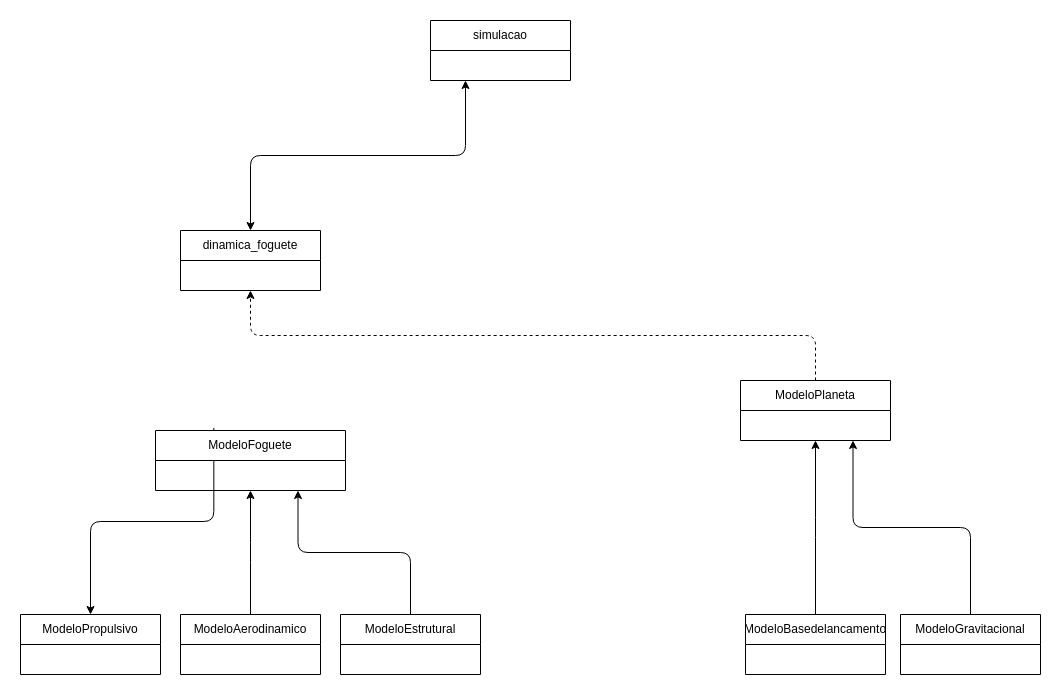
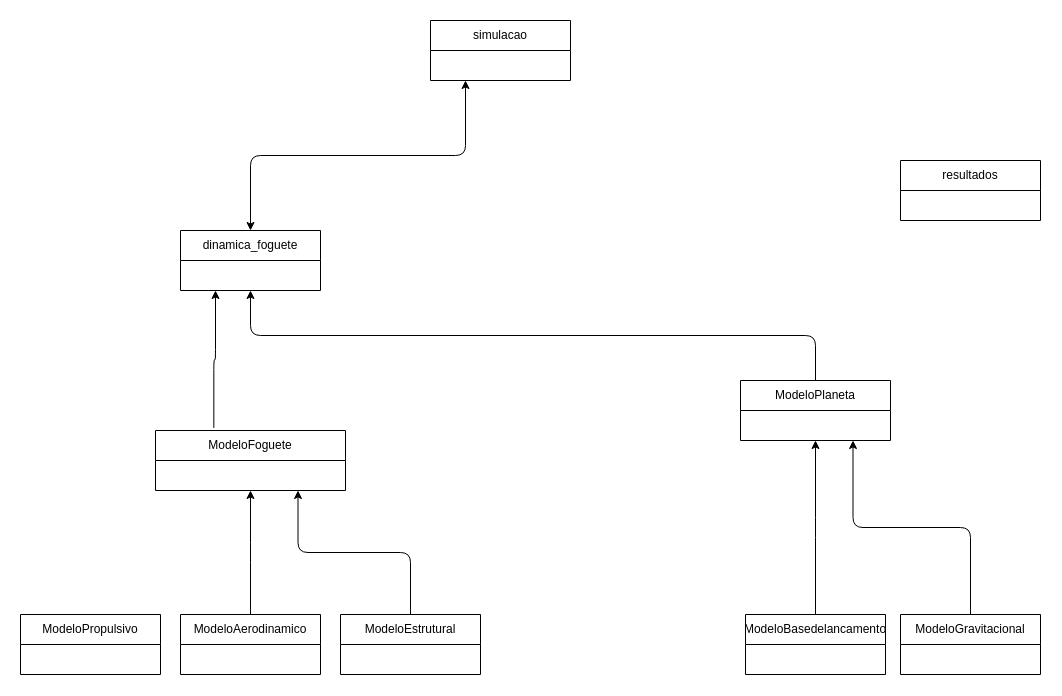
  <mxCell id="0" />
  <mxCell id="1" parent="0" />
  <mxCell id="2" value="ModeloPropulsivo" style="swimlane;fontStyle=0;childLayout=stackLayout;horizontal=1;startSize=30;horizontalStack=0;resizeParent=1;resizeParentMax=0;resizeLast=0;collapsible=1;marginBottom=0;whiteSpace=wrap;html=1;" vertex="1" parent="1"><mxGeometry x="20" y="614" width="140" height="60" as="geometry" /></mxCell>
  <mxCell id="3" style="edgeStyle=elbowEdgeStyle;html=1;exitX=0.5;exitY=0;exitDx=0;exitDy=0;entryX=0.75;entryY=1;entryDx=0;entryDy=0;elbow=vertical;" edge="1" parent="1" source="4" target="8"><mxGeometry relative="1" as="geometry"><mxPoint x="303.96" y="533.81" as="targetPoint" /></mxGeometry></mxCell>
  <mxCell id="4" value="ModeloEstrutural" style="swimlane;fontStyle=0;childLayout=stackLayout;horizontal=1;startSize=30;horizontalStack=0;resizeParent=1;resizeParentMax=0;resizeLast=0;collapsible=1;marginBottom=0;whiteSpace=wrap;html=1;" vertex="1" parent="1"><mxGeometry x="340" y="614" width="140" height="60" as="geometry" /></mxCell>
  <mxCell id="5" style="edgeStyle=elbowEdgeStyle;html=1;entryX=0.5;entryY=1;entryDx=0;entryDy=0;elbow=vertical;exitX=0.5;exitY=0;exitDx=0;exitDy=0;" edge="1" parent="1" source="6" target="8"><mxGeometry relative="1" as="geometry"><mxPoint x="250" y="600" as="sourcePoint" /><mxPoint x="230" y="510" as="targetPoint" /></mxGeometry></mxCell>
  <mxCell id="6" value="ModeloAerodinamico" style="swimlane;fontStyle=0;childLayout=stackLayout;horizontal=1;startSize=30;horizontalStack=0;resizeParent=1;resizeParentMax=0;resizeLast=0;collapsible=1;marginBottom=0;whiteSpace=wrap;html=1;" vertex="1" parent="1"><mxGeometry x="180" y="614" width="140" height="60" as="geometry" /></mxCell>
- <mxCell id="7" style="edgeStyle=elbowEdgeStyle;html=1;exitX=0.307;exitY=-0.043;exitDx=0;exitDy=0;exitPerimeter=0;elbow=vertical;" edge="1" parent="1" source="8" target="2"><mxGeometry relative="1" as="geometry" /></mxCell>
+ <mxCell id="7" style="edgeStyle=elbowEdgeStyle;html=1;exitX=0.307;exitY=-0.043;exitDx=0;exitDy=0;entryX=0.25;entryY=1;entryDx=0;entryDy=0;exitPerimeter=0;elbow=vertical;" edge="1" parent="1" source="8" target="14"><mxGeometry relative="1" as="geometry" /></mxCell>
  <mxCell id="8" value="ModeloFoguete" style="swimlane;fontStyle=0;childLayout=stackLayout;horizontal=1;startSize=30;horizontalStack=0;resizeParent=1;resizeParentMax=0;resizeLast=0;collapsible=1;marginBottom=0;whiteSpace=wrap;html=1;" vertex="1" parent="1"><mxGeometry x="155" y="430" width="190" height="60" as="geometry" /></mxCell>
  <mxCell id="9" style="edgeStyle=elbowEdgeStyle;html=1;exitX=0.5;exitY=0;exitDx=0;exitDy=0;entryX=0.75;entryY=1;entryDx=0;entryDy=0;elbow=vertical;" edge="1" parent="1" source="10" target="18"><mxGeometry relative="1" as="geometry" /></mxCell>
  <mxCell id="10" value="ModeloGravitacional" style="swimlane;fontStyle=0;childLayout=stackLayout;horizontal=1;startSize=30;horizontalStack=0;resizeParent=1;resizeParentMax=0;resizeLast=0;collapsible=1;marginBottom=0;whiteSpace=wrap;html=1;" vertex="1" parent="1"><mxGeometry x="900" y="614" width="140" height="60" as="geometry" /></mxCell>
  <mxCell id="11" style="edgeStyle=elbowEdgeStyle;html=1;exitX=0.5;exitY=0;exitDx=0;exitDy=0;entryX=0.5;entryY=1;entryDx=0;entryDy=0;elbow=vertical;" edge="1" parent="1" source="12" target="18"><mxGeometry relative="1" as="geometry"><mxPoint x="809" y="470" as="targetPoint" /></mxGeometry></mxCell>
  <mxCell id="12" value="ModeloBasedelancamento" style="swimlane;fontStyle=0;childLayout=stackLayout;horizontal=1;startSize=30;horizontalStack=0;resizeParent=1;resizeParentMax=0;resizeLast=0;collapsible=1;marginBottom=0;whiteSpace=wrap;html=1;" vertex="1" parent="1"><mxGeometry x="745" y="614" width="140" height="60" as="geometry" /></mxCell>
  <mxCell id="13" style="edgeStyle=elbowEdgeStyle;elbow=vertical;html=1;exitX=0.5;exitY=0;exitDx=0;exitDy=0;entryX=0.25;entryY=1;entryDx=0;entryDy=0;startArrow=classic;startFill=1;" edge="1" parent="1" source="14" target="15"><mxGeometry relative="1" as="geometry" /></mxCell>
  <mxCell id="14" value="dinamica_foguete" style="swimlane;fontStyle=0;childLayout=stackLayout;horizontal=1;startSize=30;horizontalStack=0;resizeParent=1;resizeParentMax=0;resizeLast=0;collapsible=1;marginBottom=0;whiteSpace=wrap;html=1;" vertex="1" parent="1"><mxGeometry x="180" y="230" width="140" height="60" as="geometry" /></mxCell>
  <mxCell id="15" value="simulacao" style="swimlane;fontStyle=0;childLayout=stackLayout;horizontal=1;startSize=30;horizontalStack=0;resizeParent=1;resizeParentMax=0;resizeLast=0;collapsible=1;marginBottom=0;whiteSpace=wrap;html=1;" vertex="1" parent="1"><mxGeometry x="430" y="20" width="140" height="60" as="geometry" /></mxCell>
- <mxCell id="17" style="edgeStyle=elbowEdgeStyle;html=1;exitX=0.5;exitY=0;exitDx=0;exitDy=0;elbow=vertical;dashed=1;" edge="1" parent="1" source="18" target="14"><mxGeometry relative="1" as="geometry"><mxPoint x="295.36" y="297.59" as="targetPoint" /></mxGeometry></mxCell>
+ <mxCell id="16" value="resultados" style="swimlane;fontStyle=0;childLayout=stackLayout;horizontal=1;startSize=30;horizontalStack=0;resizeParent=1;resizeParentMax=0;resizeLast=0;collapsible=1;marginBottom=0;whiteSpace=wrap;html=1;" vertex="1" parent="1"><mxGeometry x="900" y="160" width="140" height="60" as="geometry" /></mxCell>
+ <mxCell id="17" style="edgeStyle=elbowEdgeStyle;html=1;exitX=0.5;exitY=0;exitDx=0;exitDy=0;elbow=vertical;" edge="1" parent="1" source="18" target="14"><mxGeometry relative="1" as="geometry"><mxPoint x="295.36" y="297.59" as="targetPoint" /></mxGeometry></mxCell>
  <mxCell id="18" value="ModeloPlaneta" style="swimlane;fontStyle=0;childLayout=stackLayout;horizontal=1;startSize=30;horizontalStack=0;resizeParent=1;resizeParentMax=0;resizeLast=0;collapsible=1;marginBottom=0;whiteSpace=wrap;html=1;" vertex="1" parent="1"><mxGeometry x="740" y="380" width="150" height="60" as="geometry" /></mxCell>
